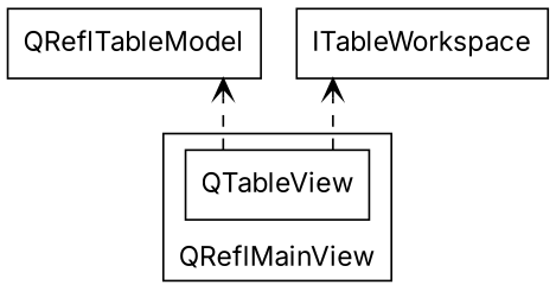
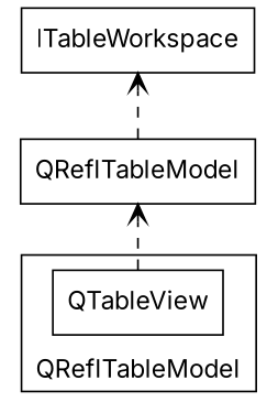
  digraph {
    fontname=Inter
    rankdir=BT
    splines=ortho
    node [fontname=Inter shape=record]
    edge [arrowhead=open fontname=Inter headport=c style=dashed]
    QTableView
    QReflTableModel
    ITableWorkspace
    subgraph cluster_1 {
-     label=QReflMainView
+     label=QReflTableModel
      QTableView
    }
    QTableView -> QReflTableModel
-   QTableView -> ITableWorkspace
+   QReflTableModel -> ITableWorkspace
  }
